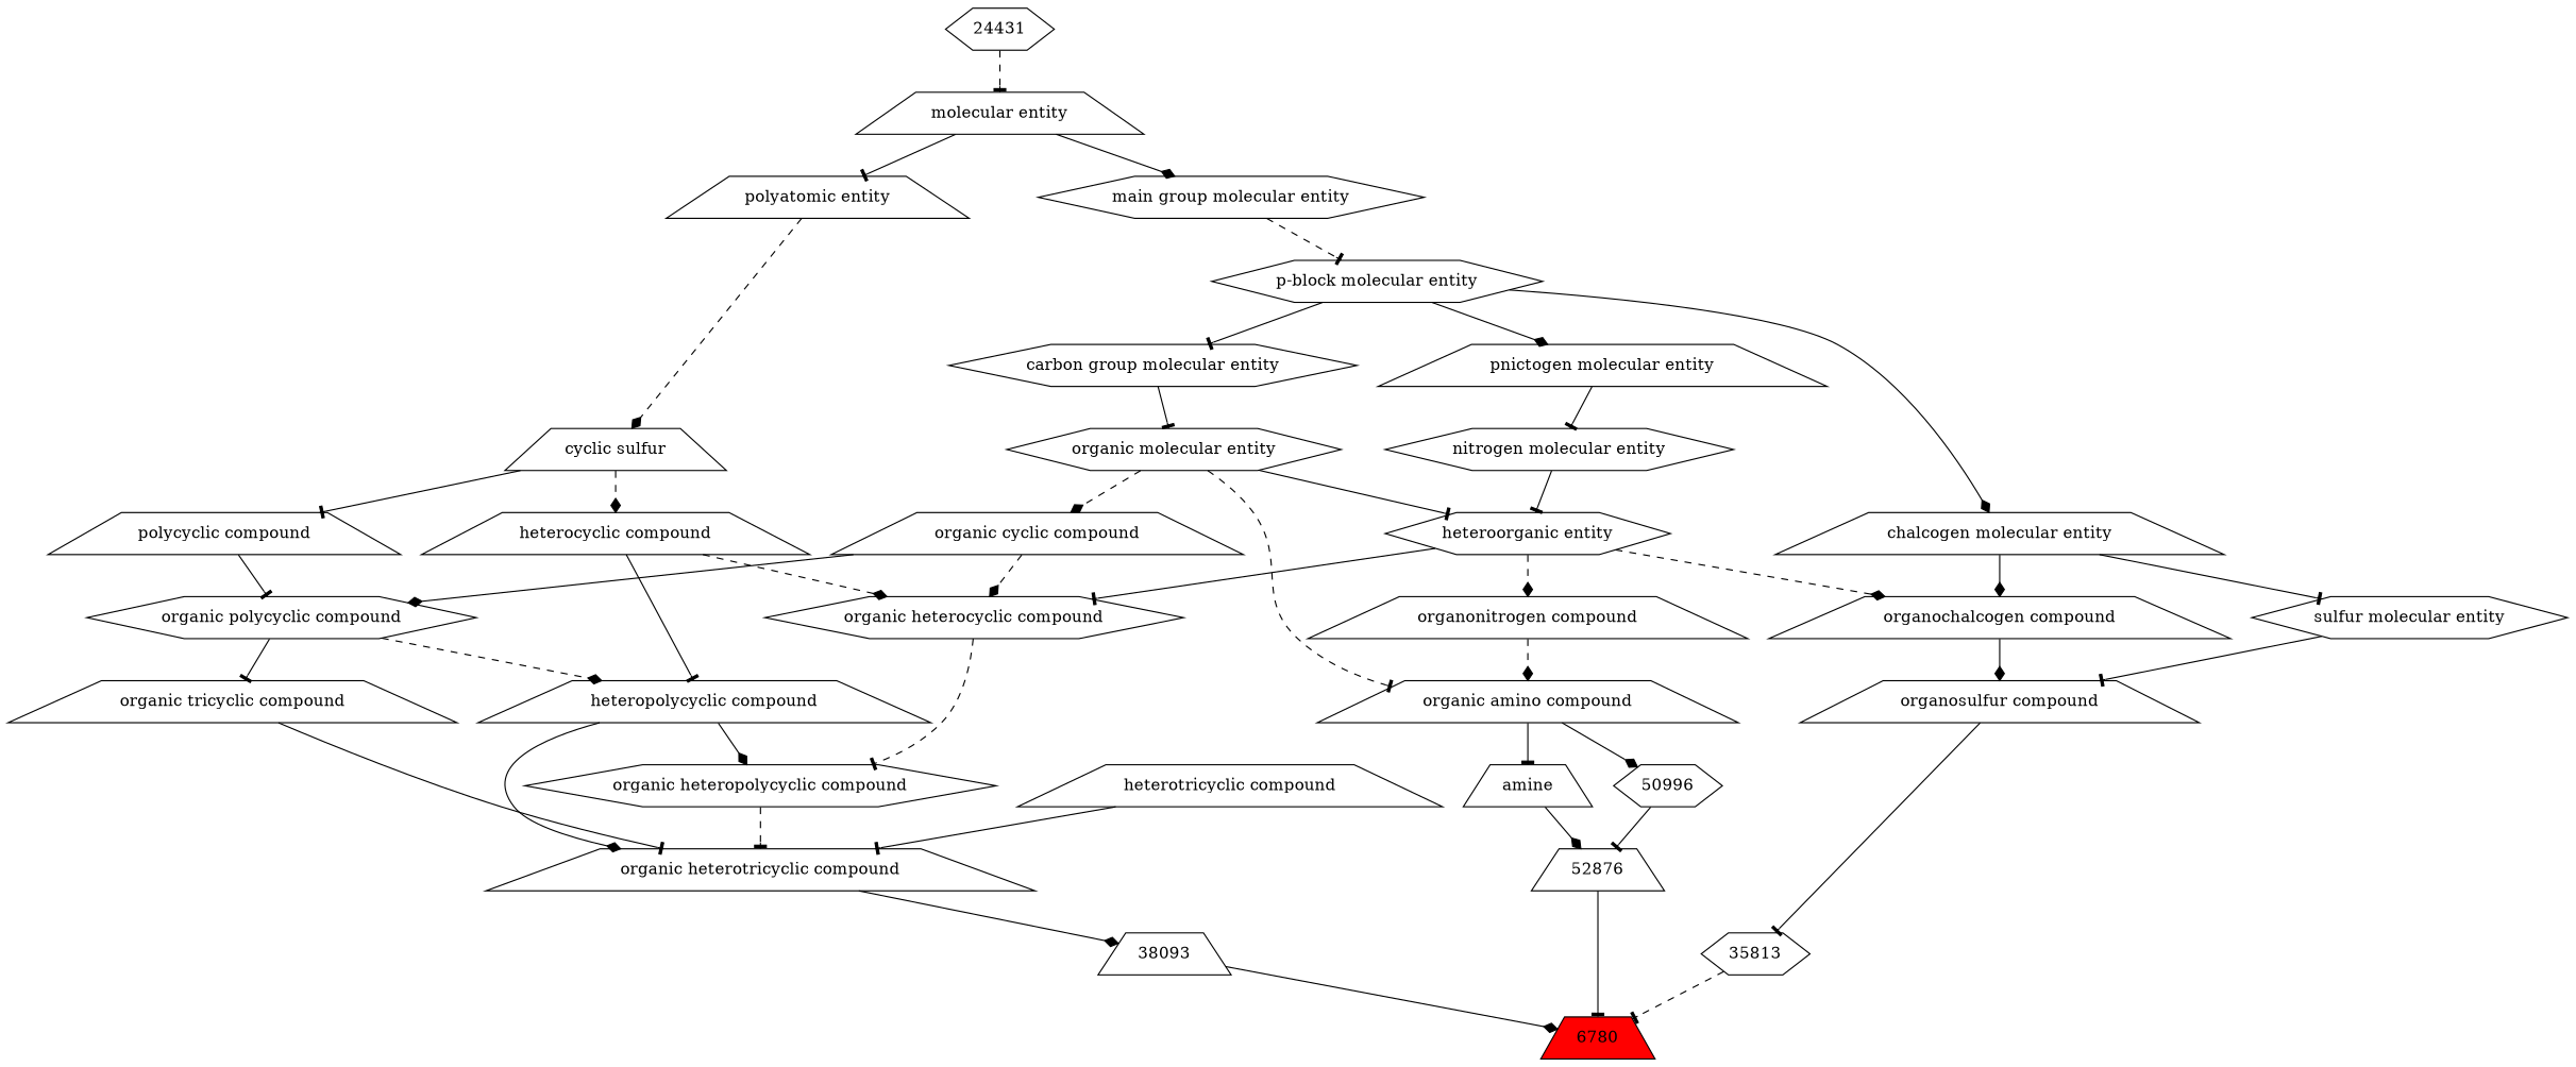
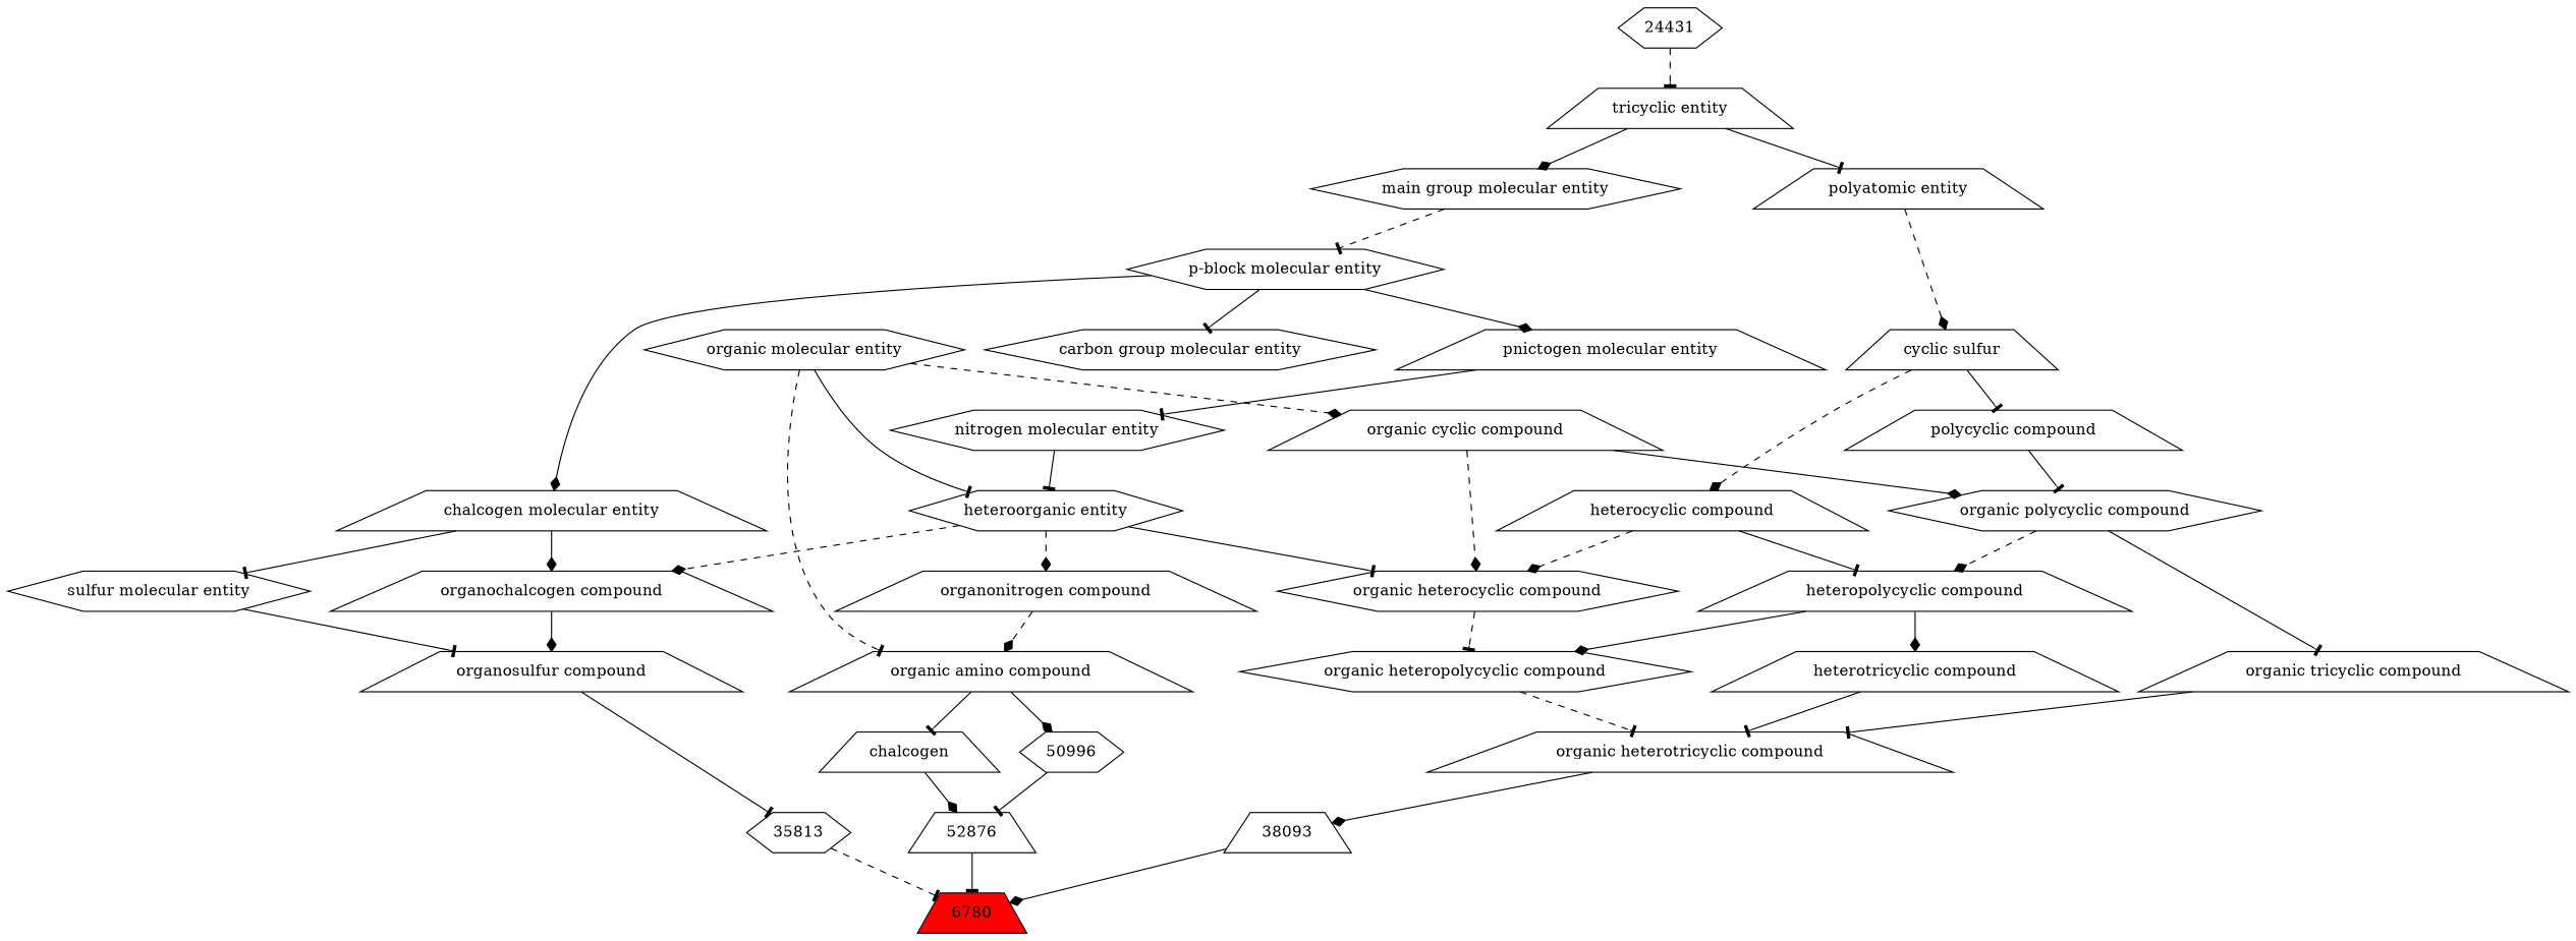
  digraph {
    node [shape=trapezium]
    edge [arrowhead=tee style=solid]
    n1 [fillcolor=red label=6780 style=filled]
    n2 [label=38093]
    n3 [label=52876]
    n4 [label=35813 shape=hexagon]
    n5 [label="organic heterotricyclic compound"]
    n6 [label=50996 shape=hexagon]
-   n7 [label=amine]
+   n7 [label=chalcogen]
    n8 [label="organosulfur compound"]
    n9 [label="organic heteropolycyclic compound" shape=hexagon]
    n10 [label="heterotricyclic compound"]
    n11 [label="organic tricyclic compound"]
    n12 [label="organic amino compound"]
    n13 [label="organochalcogen compound"]
    n14 [label="sulfur molecular entity" shape=hexagon]
    n15 [label="organic heterocyclic compound" shape=hexagon]
    n16 [label="heteropolycyclic compound"]
    n17 [label="organic polycyclic compound" shape=hexagon]
    n18 [label="organic molecular entity" shape=hexagon]
    n19 [label="heteroorganic entity" shape=hexagon]
    n20 [label="organic cyclic compound"]
    n21 [label="organonitrogen compound"]
    n22 [label="chalcogen molecular entity"]
    n23 [label="heterocyclic compound"]
    n24 [label="polycyclic compound"]
    n25 [label="carbon group molecular entity" shape=hexagon]
    n26 [label="nitrogen molecular entity" shape=hexagon]
    n27 [label="p-block molecular entity" shape=hexagon]
    n28 [label="pnictogen molecular entity"]
    n29 [label="cyclic sulfur"]
    n30 [label="main group molecular entity" shape=hexagon]
    n31 [label="polyatomic entity"]
-   n32 [label="molecular entity"]
+   n32 [label="tricyclic entity"]
    n33 [label=24431 shape=hexagon]
    n2 -> n1 [arrowhead=diamond]
    n3 -> n1
    n4 -> n1 [style=dashed]
    n5 -> n2 [arrowhead=diamond]
    n6 -> n3
    n7 -> n3 [arrowhead=diamond]
    n8 -> n4
    n9 -> n5 [style=dashed]
    n10 -> n5
    n11 -> n5
    n12 -> n6 [arrowhead=diamond]
    n12 -> n7
    n13 -> n8 [arrowhead=diamond]
    n14 -> n8
    n15 -> n9 [style=dashed]
    n16 -> n9 [arrowhead=diamond]
-   n16 -> n5 [arrowhead=diamond]
+   n16 -> n10 [arrowhead=diamond]
    n17 -> n11
    n17 -> n16 [arrowhead=diamond style=dashed]
    n18 -> n12 [style=dashed]
    n18 -> n19
    n18 -> n20 [arrowhead=diamond style=dashed]
    n19 -> n13 [arrowhead=diamond style=dashed]
    n19 -> n15
    n19 -> n21 [arrowhead=diamond style=dashed]
    n20 -> n15 [arrowhead=diamond style=dashed]
    n20 -> n17 [arrowhead=diamond]
    n21 -> n12 [arrowhead=diamond style=dashed]
    n22 -> n13 [arrowhead=diamond]
    n22 -> n14
    n23 -> n15 [arrowhead=diamond style=dashed]
    n23 -> n16
    n24 -> n17
-   n25 -> n18
    n26 -> n19
    n27 -> n22 [arrowhead=diamond]
    n27 -> n25
    n27 -> n28 [arrowhead=diamond]
    n28 -> n26
    n29 -> n23 [arrowhead=diamond style=dashed]
    n29 -> n24
    n30 -> n27 [style=dashed]
    n31 -> n29 [arrowhead=diamond style=dashed]
    n32 -> n30 [arrowhead=diamond]
    n32 -> n31
    n33 -> n32 [style=dashed]
  }
